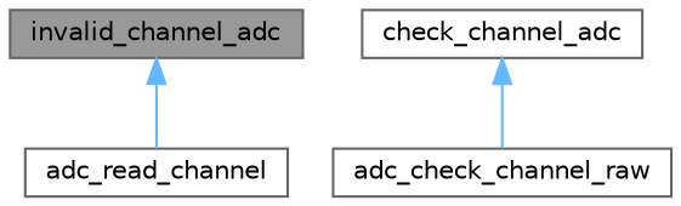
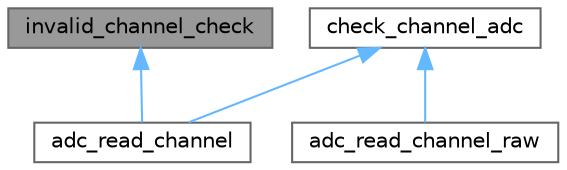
  digraph {
    rankdir=TB
    node [color=grey40 fillcolor=white fontname=Helvetica fontsize=10 shape=box style=filled]
    edge [color=steelblue1 dir=back fontname=Helvetica fontsize=10 labelfontname=Helvetica labelfontsize=10 style=solid]
-   n1 [color=gray40 fillcolor=grey60 fontcolor=black height=0.2 label=invalid_channel_adc width=0.4]
+   n1 [color=gray40 fillcolor=grey60 fontcolor=black height=0.2 label=invalid_channel_check width=0.4]
    n2 [height=0.2 label=adc_read_channel width=0.4]
    n3 [height=0.2 label=check_channel_adc width=0.4]
-   n4 [height=0.2 label=adc_check_channel_raw width=0.4]
+   n4 [height=0.2 label=adc_read_channel_raw width=0.4]
    n1 -> n2
+   n3 -> n2
    n3 -> n4
  }
